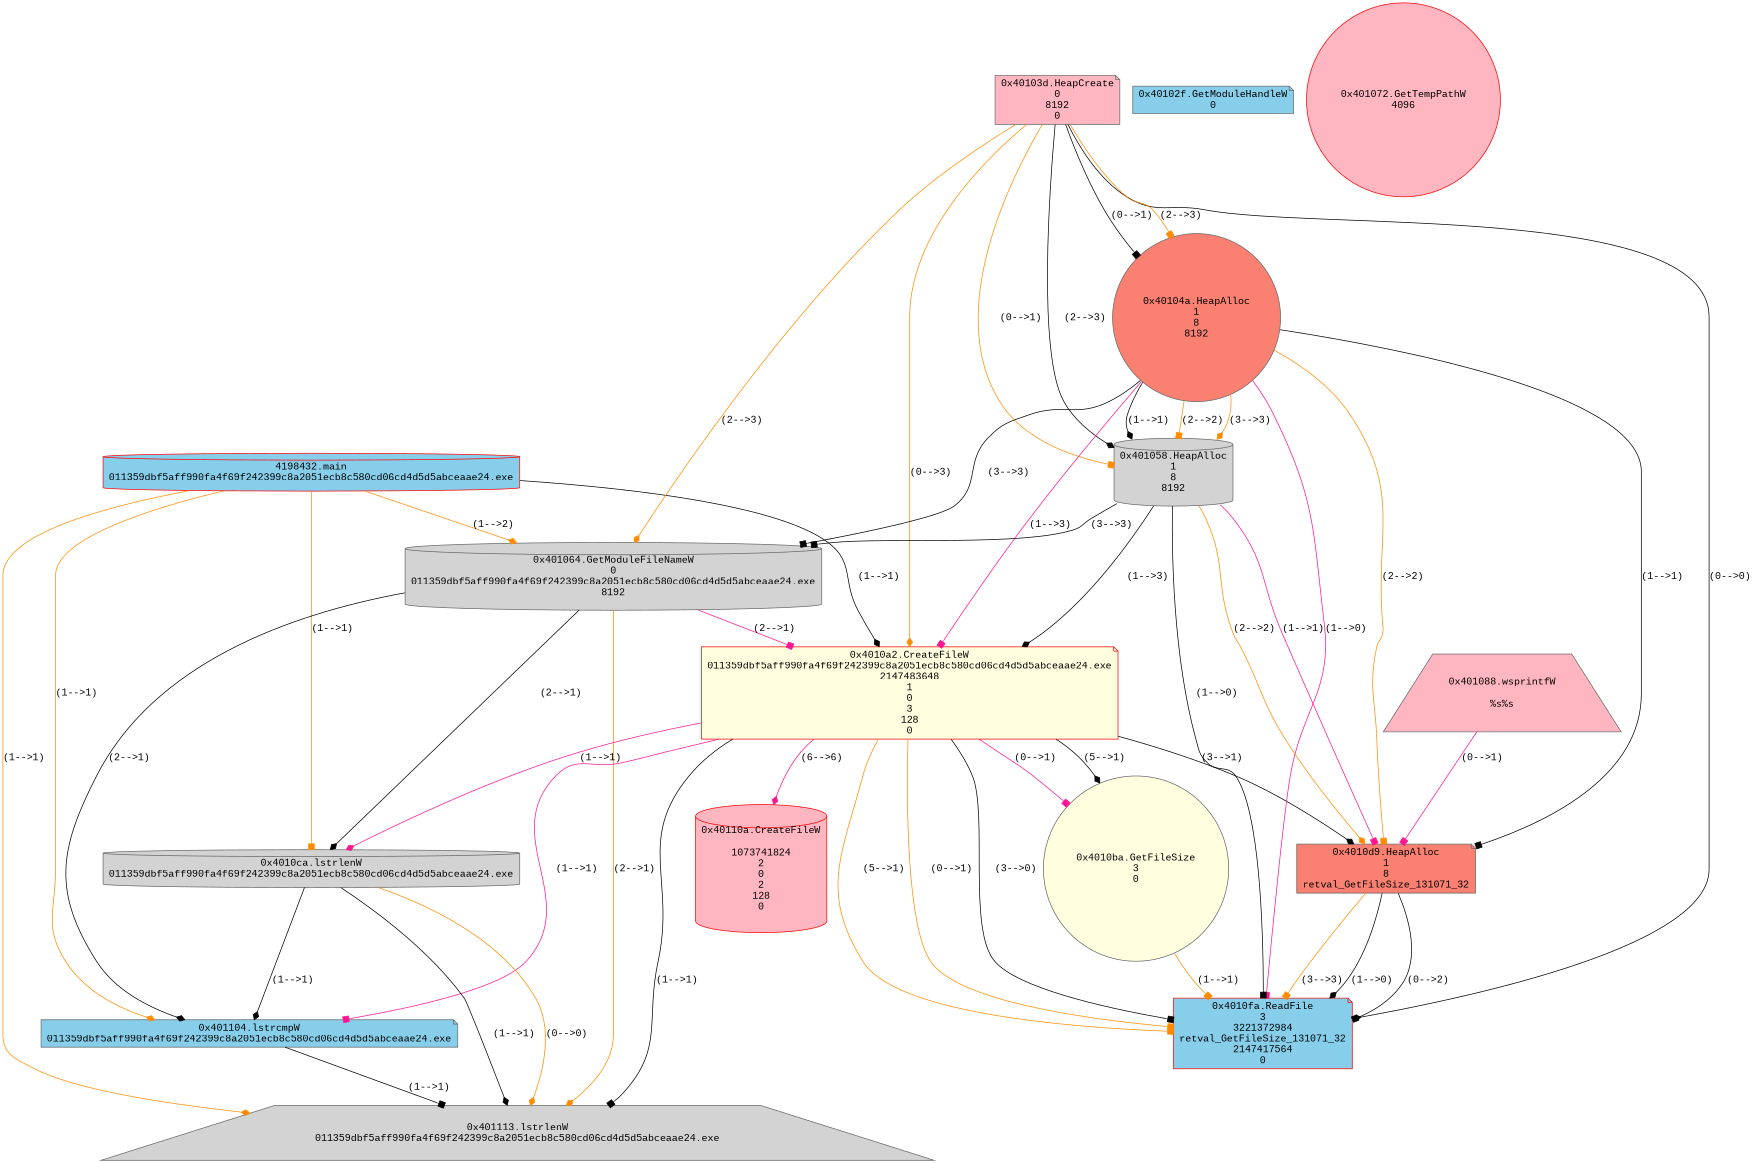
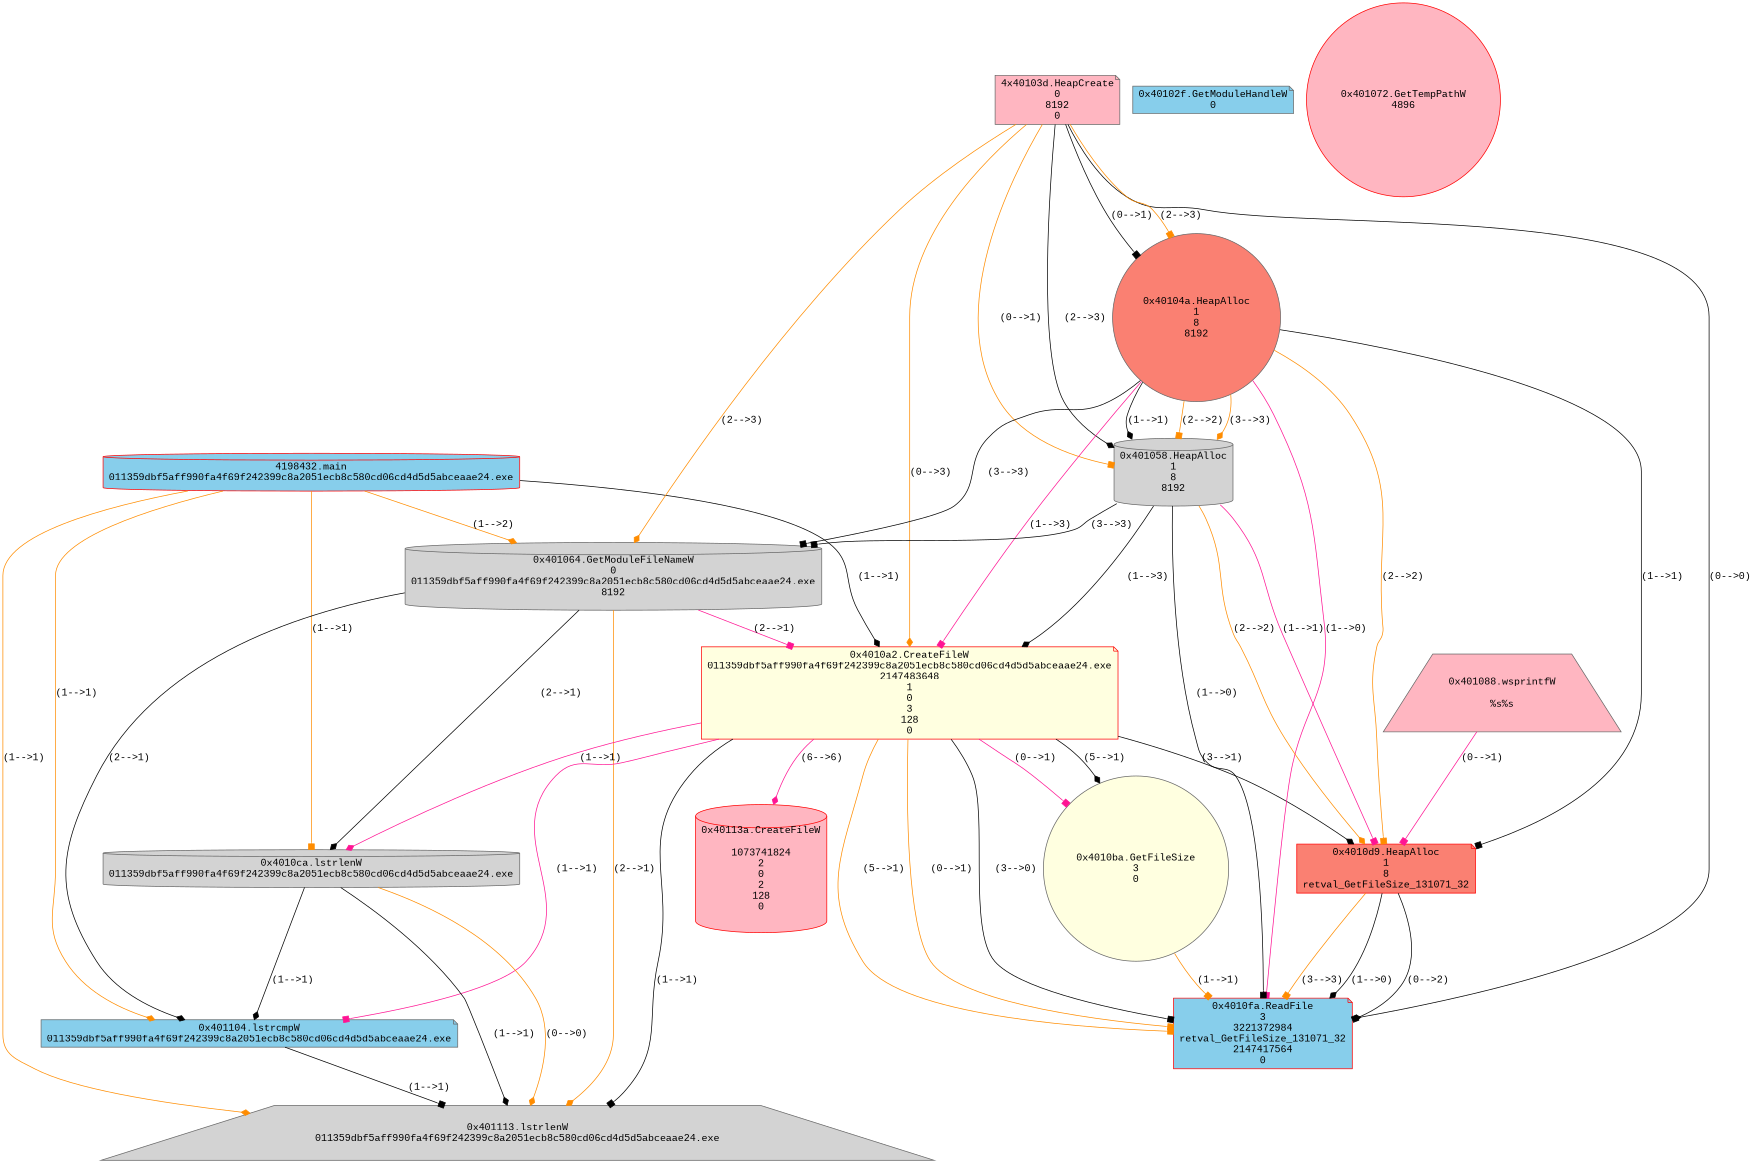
  digraph {
    fontname="Liberation Mono"
    node [color=gray40 fillcolor=skyblue fontname="Liberation Mono" shape=note style=filled]
    edge [arrowhead=box color=black fontname="Liberation Mono"]
    n1 [color=red label="4198432.main\n011359dbf5aff990fa4f69f242399c8a2051ecb8c580cd06cd4d5d5abceaae24.exe" shape=cylinder]
    n2 [fillcolor=lightgrey label="0x401064.GetModuleFileNameW\n0\n011359dbf5aff990fa4f69f242399c8a2051ecb8c580cd06cd4d5d5abceaae24.exe\n8192" shape=cylinder]
    n3 [color=red fillcolor=lightyellow label="0x4010a2.CreateFileW\n011359dbf5aff990fa4f69f242399c8a2051ecb8c580cd06cd4d5d5abceaae24.exe\n2147483648\n1\n0\n3\n128\n0"]
    n4 [fillcolor=lightgrey label="0x4010ca.lstrlenW\n011359dbf5aff990fa4f69f242399c8a2051ecb8c580cd06cd4d5d5abceaae24.exe" shape=cylinder]
    n5 [label="0x401104.lstrcmpW\n011359dbf5aff990fa4f69f242399c8a2051ecb8c580cd06cd4d5d5abceaae24.exe\n"]
    n6 [fillcolor=lightgrey label="0x401113.lstrlenW\n011359dbf5aff990fa4f69f242399c8a2051ecb8c580cd06cd4d5d5abceaae24.exe" shape=trapezium]
-   n7 [fillcolor=salmon label="0x4010d9.HeapAlloc\n1\n8\nretval_GetFileSize_131071_32"]
+   n7 [color=red fillcolor=salmon label="0x4010d9.HeapAlloc\n1\n8\nretval_GetFileSize_131071_32"]
    n8 [color=red label="0x4010fa.ReadFile\n3\n3221372984\nretval_GetFileSize_131071_32\n2147417564\n0"]
    n9 [fillcolor=lightyellow label="0x4010ba.GetFileSize\n3\n0" shape=circle]
-   n10 [color=red fillcolor=lightpink label="0x40110a.CreateFileW\n\n1073741824\n2\n0\n2\n128\n0" shape=cylinder]
+   n10 [color=red fillcolor=lightpink label="0x40113a.CreateFileW\n\n1073741824\n2\n0\n2\n128\n0" shape=cylinder]
    n11 [label="0x40102f.GetModuleHandleW\n0"]
-   n12 [fillcolor=lightpink label="0x40103d.HeapCreate\n0\n8192\n0"]
+   n12 [fillcolor=lightpink label="4x40103d.HeapCreate\n0\n8192\n0"]
    n13 [fillcolor=salmon label="0x40104a.HeapAlloc\n1\n8\n8192" shape=circle]
    n14 [fillcolor=lightgrey label="0x401058.HeapAlloc\n1\n8\n8192" shape=cylinder]
-   n15 [color=red fillcolor=lightpink label="0x401072.GetTempPathW\n4096\n" shape=circle]
+   n15 [color=red fillcolor=lightpink label="0x401072.GetTempPathW\n4896\n" shape=circle]
    n16 [fillcolor=lightpink label="0x401088.wsprintfW\n\n%s%s" shape=trapezium]
    n1 -> n2 [arrowhead=diamond color=darkorange label="(1-->2)"]
    n1 -> n3 [arrowhead=diamond label="(1-->1)"]
    n1 -> n4 [color=darkorange label="(1-->1)"]
    n1 -> n5 [arrowhead=diamond color=darkorange label="(1-->1)"]
    n1 -> n6 [arrowhead=diamond color=darkorange label="(1-->1)"]
    n2 -> n3 [color=deeppink label="(2-->1)"]
    n2 -> n4 [arrowhead=diamond label="(2-->1)"]
    n2 -> n5 [arrowhead=diamond label="(2-->1)"]
    n2 -> n6 [arrowhead=diamond color=darkorange label="(2-->1)"]
    n3 -> n4 [arrowhead=diamond color=deeppink label="(1-->1)"]
    n3 -> n5 [color=deeppink label="(1-->1)"]
    n3 -> n6 [label="(1-->1)"]
    n3 -> n7 [arrowhead=diamond label="(3-->1)"]
    n3 -> n8 [color=darkorange label="(5-->1)"]
    n3 -> n8 [color=darkorange label="(0-->1)"]
    n3 -> n8 [label="(3-->0)"]
    n3 -> n9 [arrowhead=diamond label="(5-->1)"]
    n3 -> n9 [color=deeppink label="(0-->1)"]
    n3 -> n10 [arrowhead=diamond color=deeppink label="(6-->6)"]
    n4 -> n5 [arrowhead=diamond label="(1-->1)"]
    n4 -> n6 [arrowhead=diamond label="(1-->1)"]
    n4 -> n6 [arrowhead=diamond color=darkorange label="(0-->0)"]
    n5 -> n6 [label="(1-->1)"]
    n7 -> n8 [label="(0-->2)"]
    n7 -> n8 [color=darkorange label="(3-->3)"]
    n7 -> n8 [arrowhead=diamond label="(1-->0)"]
    n9 -> n8 [color=darkorange label="(1-->1)"]
    n12 -> n2 [arrowhead=diamond color=darkorange label="(2-->3)"]
    n12 -> n3 [arrowhead=diamond color=darkorange label="(0-->3)"]
    n12 -> n8 [arrowhead=diamond label="(0-->0)"]
    n12 -> n13 [label="(0-->1)"]
    n12 -> n13 [color=darkorange label="(2-->3)"]
    n12 -> n14 [color=darkorange label="(0-->1)"]
    n12 -> n14 [arrowhead=diamond label="(2-->3)"]
    n13 -> n2 [label="(3-->3)"]
    n13 -> n3 [color=deeppink label="(1-->3)"]
    n13 -> n7 [label="(1-->1)"]
    n13 -> n7 [color=darkorange label="(2-->2)"]
    n13 -> n8 [color=deeppink label="(1-->0)"]
    n13 -> n14 [arrowhead=diamond label="(1-->1)"]
    n13 -> n14 [color=darkorange label="(2-->2)"]
    n13 -> n14 [arrowhead=diamond color=darkorange label="(3-->3)"]
    n14 -> n2 [label="(3-->3)"]
    n14 -> n3 [arrowhead=diamond label="(1-->3)"]
    n14 -> n7 [color=deeppink label="(1-->1)"]
    n14 -> n7 [arrowhead=diamond color=darkorange label="(2-->2)"]
    n14 -> n8 [label="(1-->0)"]
    n16 -> n7 [color=deeppink label="(0-->1)"]
  }
